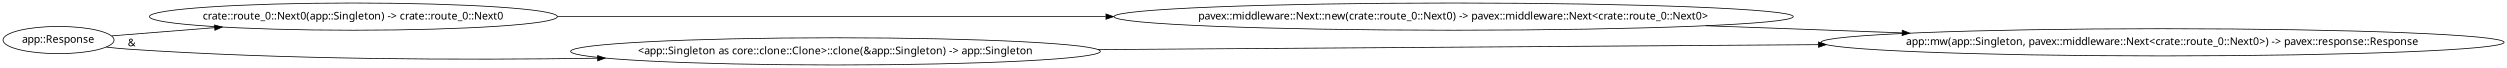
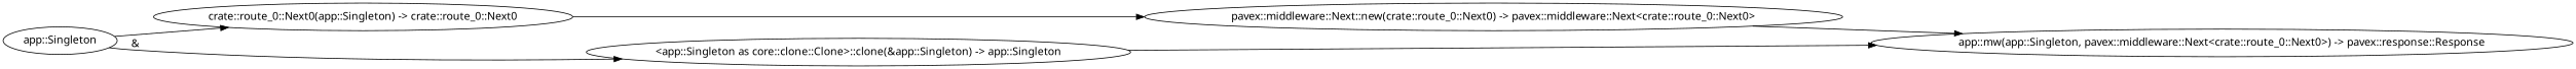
  digraph {
    rankdir=LR
    fontname="Noto Sans"
    node [fontname="Noto Sans"]
    edge [fontname="Noto Sans"]
    n1 [label="app::mw(app::Singleton, pavex::middleware::Next<crate::route_0::Next0>) -> pavex::response::Response"]
-   n2 [label="app::Response"]
+   n2 [label="app::Singleton"]
    n3 [label="crate::route_0::Next0(app::Singleton) -> crate::route_0::Next0"]
    n4 [label="<app::Singleton as core::clone::Clone>::clone(&app::Singleton) -> app::Singleton"]
    n5 [label="pavex::middleware::Next::new(crate::route_0::Next0) -> pavex::middleware::Next<crate::route_0::Next0>"]
    n2 -> n3
    n2 -> n4 [label="&"]
    n3 -> n5
    n4 -> n1
    n5 -> n1
  }
